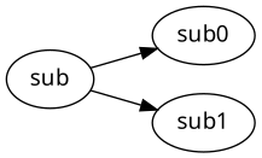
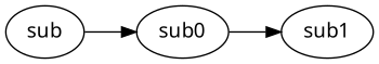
  digraph {
    fontname="Noto Sans"
    rankdir=LR
    node [fontname="Noto Sans"]
    edge [fontname="Noto Sans"]
    n1 [label=sub]
    n2 [label=sub0]
    n3 [label=sub1]
    n1 -> n2
-   n1 -> n3
+   n2 -> n3
  }
